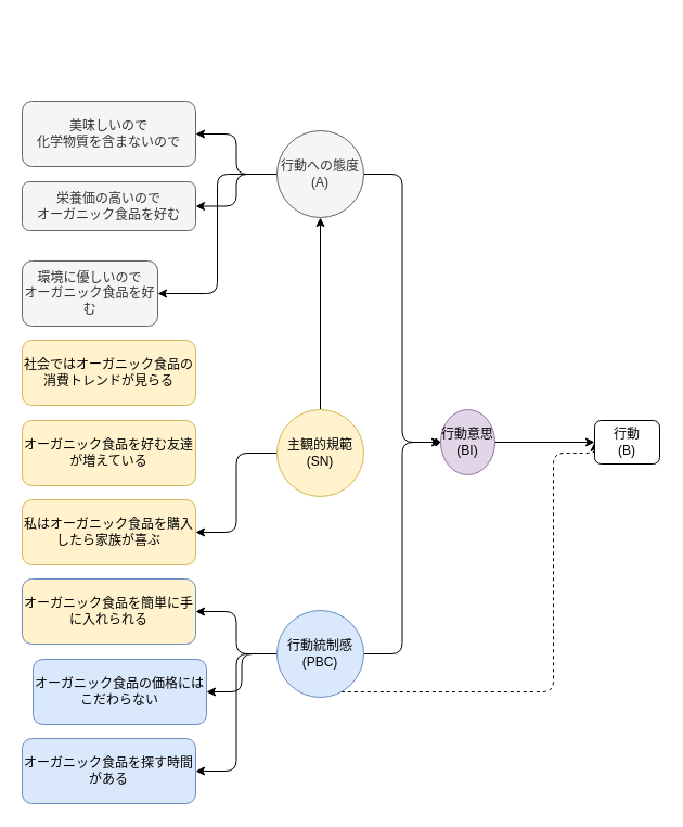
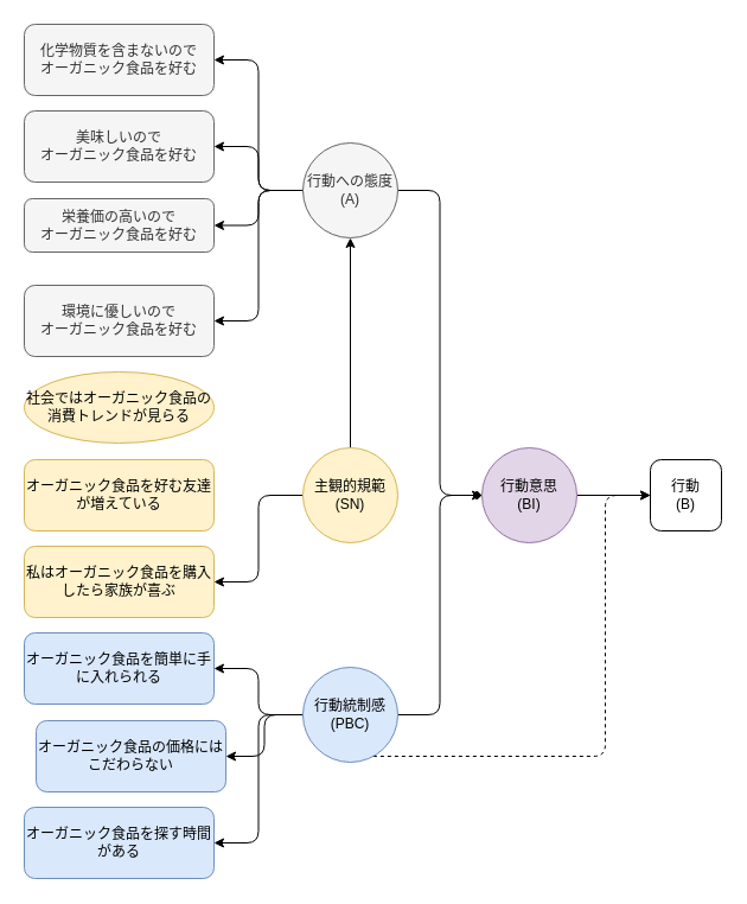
  <mxCell id="0" />
  <mxCell id="1" parent="0" />
+ <mxCell id="2" style="edgeStyle=orthogonalEdgeStyle;rounded=1;orthogonalLoop=1;jettySize=auto;html=1;entryX=1;entryY=0.5;entryDx=0;entryDy=0;" parent="1" source="7" target="20" edge="1"><mxGeometry relative="1" as="geometry" /></mxCell>
  <mxCell id="3" style="edgeStyle=orthogonalEdgeStyle;rounded=1;orthogonalLoop=1;jettySize=auto;html=1;entryX=1;entryY=0.5;entryDx=0;entryDy=0;" parent="1" source="7" target="21" edge="1"><mxGeometry relative="1" as="geometry" /></mxCell>
  <mxCell id="4" style="edgeStyle=orthogonalEdgeStyle;rounded=1;orthogonalLoop=1;jettySize=auto;html=1;entryX=1;entryY=0.5;entryDx=0;entryDy=0;" parent="1" source="7" target="22" edge="1"><mxGeometry relative="1" as="geometry" /></mxCell>
  <mxCell id="5" style="edgeStyle=orthogonalEdgeStyle;rounded=1;orthogonalLoop=1;jettySize=auto;html=1;entryX=1;entryY=0.5;entryDx=0;entryDy=0;" parent="1" source="7" target="23" edge="1"><mxGeometry relative="1" as="geometry" /></mxCell>
  <mxCell id="6" style="edgeStyle=orthogonalEdgeStyle;rounded=1;orthogonalLoop=1;jettySize=auto;html=1;entryX=0;entryY=0.5;entryDx=0;entryDy=0;endArrow=diamond;" edge="1" parent="1" source="7" target="18"><mxGeometry relative="1" as="geometry" /></mxCell>
  <mxCell id="7" value="行動への態度&lt;br&gt;(A)" style="ellipse;whiteSpace=wrap;html=1;aspect=fixed;fillColor=#f5f5f5;fontColor=#333333;strokeColor=#666666;" parent="1" vertex="1"><mxGeometry x="255" y="120" width="80" height="80" as="geometry" /></mxCell>
  <mxCell id="8" style="edgeStyle=orthogonalEdgeStyle;rounded=1;orthogonalLoop=1;jettySize=auto;html=1;entryX=1;entryY=0.5;entryDx=0;entryDy=0;" parent="1" source="10" target="26" edge="1"><mxGeometry relative="1" as="geometry" /></mxCell>
  <mxCell id="9" style="edgeStyle=orthogonalEdgeStyle;rounded=1;orthogonalLoop=1;jettySize=auto;html=1;" edge="1" parent="1" source="10" target="7"><mxGeometry relative="1" as="geometry" /></mxCell>
  <mxCell id="10" value="主観的規範&lt;br&gt;(SN)" style="ellipse;whiteSpace=wrap;html=1;aspect=fixed;fillColor=#fff2cc;strokeColor=#d6b656;" parent="1" vertex="1"><mxGeometry x="255" y="377" width="80" height="80" as="geometry" /></mxCell>
  <mxCell id="11" style="edgeStyle=orthogonalEdgeStyle;rounded=1;orthogonalLoop=1;jettySize=auto;html=1;entryX=1;entryY=0.5;entryDx=0;entryDy=0;" parent="1" source="16" target="29" edge="1"><mxGeometry relative="1" as="geometry" /></mxCell>
  <mxCell id="12" style="edgeStyle=orthogonalEdgeStyle;rounded=1;orthogonalLoop=1;jettySize=auto;html=1;entryX=1;entryY=0.5;entryDx=0;entryDy=0;" parent="1" source="16" target="27" edge="1"><mxGeometry relative="1" as="geometry" /></mxCell>
  <mxCell id="13" style="edgeStyle=orthogonalEdgeStyle;rounded=1;orthogonalLoop=1;jettySize=auto;html=1;entryX=1;entryY=0.5;entryDx=0;entryDy=0;" parent="1" source="16" target="28" edge="1"><mxGeometry relative="1" as="geometry" /></mxCell>
  <mxCell id="14" style="edgeStyle=orthogonalEdgeStyle;rounded=1;orthogonalLoop=1;jettySize=auto;html=1;entryX=0;entryY=0.5;entryDx=0;entryDy=0;" edge="1" parent="1" source="16" target="18"><mxGeometry relative="1" as="geometry" /></mxCell>
  <mxCell id="15" style="edgeStyle=orthogonalEdgeStyle;rounded=1;orthogonalLoop=1;jettySize=auto;html=1;entryX=0;entryY=0.5;entryDx=0;entryDy=0;dashed=1;" edge="1" parent="1" source="16" target="19"><mxGeometry relative="1" as="geometry"><Array as="points"><mxPoint x="510" y="637" /><mxPoint x="510" y="417" /></Array></mxGeometry></mxCell>
  <mxCell id="16" value="行動統制感&lt;br&gt;(PBC)" style="ellipse;whiteSpace=wrap;html=1;aspect=fixed;fillColor=#dae8fc;strokeColor=#6c8ebf;" parent="1" vertex="1"><mxGeometry x="255" y="562" width="80" height="80" as="geometry" /></mxCell>
  <mxCell id="17" style="edgeStyle=orthogonalEdgeStyle;rounded=1;orthogonalLoop=1;jettySize=auto;html=1;entryX=0;entryY=0.5;entryDx=0;entryDy=0;" edge="1" parent="1" source="18" target="19"><mxGeometry relative="1" as="geometry" /></mxCell>
- <mxCell id="18" value="行動意思&lt;br&gt;(BI)" style="ellipse;whiteSpace=wrap;html=1;aspect=fixed;fillColor=#e1d5e7;strokeColor=#9673a6;" parent="1" vertex="1"><mxGeometry x="406" y="377" width="50" height="60" as="geometry" /></mxCell>
- <mxCell id="19" value="行動&lt;br&gt;(B)" style="rounded=1;whiteSpace=wrap;html=1;" parent="1" vertex="1"><mxGeometry x="548" y="387" width="60" height="40" as="geometry" /></mxCell>
- <mxCell id="21" value="美味しいので&lt;br&gt;化学物質を含まないので" style="rounded=1;whiteSpace=wrap;html=1;fillColor=#f5f5f5;fontColor=#333333;strokeColor=#666666;" parent="1" vertex="1"><mxGeometry x="20" y="93" width="160" height="60" as="geometry" /></mxCell>
+ <mxCell id="18" value="行動意思&lt;br&gt;(BI)" style="ellipse;whiteSpace=wrap;html=1;aspect=fixed;fillColor=#e1d5e7;strokeColor=#9673a6;" parent="1" vertex="1"><mxGeometry x="406" y="377" width="80" height="80" as="geometry" /></mxCell>
+ <mxCell id="19" value="行動&lt;br&gt;(B)" style="rounded=1;whiteSpace=wrap;html=1;" parent="1" vertex="1"><mxGeometry x="548" y="387" width="60" height="60" as="geometry" /></mxCell>
+ <mxCell id="20" value="化学物質を含まないので&lt;br&gt;オーガニック食品を好む" style="rounded=1;whiteSpace=wrap;html=1;fillColor=#f5f5f5;fontColor=#333333;strokeColor=#666666;" parent="1" vertex="1"><mxGeometry x="20" y="20" width="160" height="60" as="geometry" /></mxCell>
+ <mxCell id="21" value="美味しいので&lt;br&gt;オーガニック食品を好む" style="rounded=1;whiteSpace=wrap;html=1;fillColor=#f5f5f5;fontColor=#333333;strokeColor=#666666;" parent="1" vertex="1"><mxGeometry x="20" y="93" width="160" height="60" as="geometry" /></mxCell>
  <mxCell id="22" value="栄養価の高いので&lt;br&gt;オーガニック食品を好む" style="rounded=1;whiteSpace=wrap;html=1;fillColor=#f5f5f5;fontColor=#333333;strokeColor=#666666;" parent="1" vertex="1"><mxGeometry x="20" y="167" width="160" height="45" as="geometry" /></mxCell>
- <mxCell id="23" value="環境に優しいので&lt;br&gt;オーガニック食品を好む" style="rounded=1;whiteSpace=wrap;html=1;fillColor=#f5f5f5;fontColor=#333333;strokeColor=#666666;" parent="1" vertex="1"><mxGeometry x="20" y="240" width="125" height="60" as="geometry" /></mxCell>
- <mxCell id="24" value="社会ではオーガニック食品の消費トレンドが見らる" style="rounded=1;whiteSpace=wrap;html=1;fillColor=#fff2cc;strokeColor=#d6b656;" parent="1" vertex="1"><mxGeometry x="20" y="313" width="160" height="60" as="geometry" /></mxCell>
+ <mxCell id="23" value="環境に優しいので&lt;br&gt;オーガニック食品を好む" style="rounded=1;whiteSpace=wrap;html=1;fillColor=#f5f5f5;fontColor=#333333;strokeColor=#666666;" parent="1" vertex="1"><mxGeometry x="20" y="240" width="160" height="60" as="geometry" /></mxCell>
+ <mxCell id="24" value="社会ではオーガニック食品の消費トレンドが見らる" style="ellipse;whiteSpace=wrap;html=1;fillColor=#fff2cc;strokeColor=#d6b656;" parent="1" vertex="1"><mxGeometry x="20" y="313" width="160" height="60" as="geometry" /></mxCell>
  <mxCell id="25" value="オーガニック食品を好む友達が増えている" style="rounded=1;whiteSpace=wrap;html=1;fillColor=#fff2cc;strokeColor=#d6b656;" parent="1" vertex="1"><mxGeometry x="20" y="387" width="160" height="60" as="geometry" /></mxCell>
  <mxCell id="26" value="私はオーガニック食品を購入したら家族が喜ぶ" style="rounded=1;whiteSpace=wrap;html=1;fillColor=#fff2cc;strokeColor=#d6b656;" parent="1" vertex="1"><mxGeometry x="20" y="460" width="160" height="60" as="geometry" /></mxCell>
  <mxCell id="27" value="オーガニック食品の価格にはこだわらない" style="rounded=1;whiteSpace=wrap;html=1;fillColor=#dae8fc;strokeColor=#6c8ebf;" parent="1" vertex="1"><mxGeometry x="30" y="607" width="160" height="60" as="geometry" /></mxCell>
  <mxCell id="28" value="オーガニック食品を探す時間がある" style="rounded=1;whiteSpace=wrap;html=1;fillColor=#dae8fc;strokeColor=#6c8ebf;" parent="1" vertex="1"><mxGeometry x="20" y="680" width="160" height="60" as="geometry" /></mxCell>
- <mxCell id="29" value="オーガニック食品を簡単に手に入れられる" style="rounded=1;whiteSpace=wrap;html=1;fillColor=#fff2cc;strokeColor=#6c8ebf;" parent="1" vertex="1"><mxGeometry x="20" y="533" width="160" height="60" as="geometry" /></mxCell>
+ <mxCell id="29" value="オーガニック食品を簡単に手に入れられる" style="rounded=1;whiteSpace=wrap;html=1;fillColor=#dae8fc;strokeColor=#6c8ebf;" parent="1" vertex="1"><mxGeometry x="20" y="533" width="160" height="60" as="geometry" /></mxCell>
